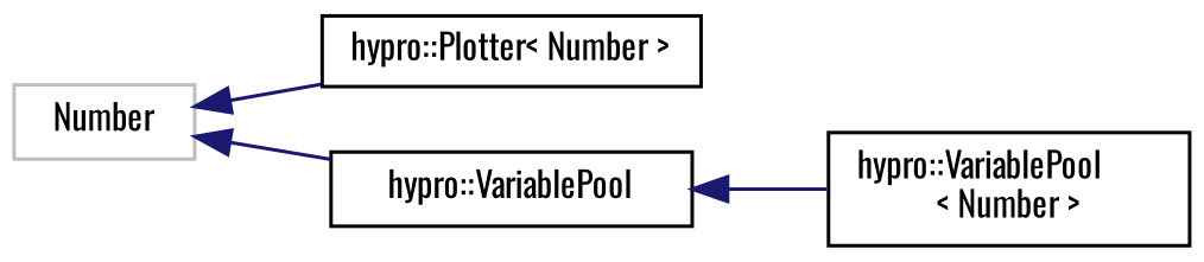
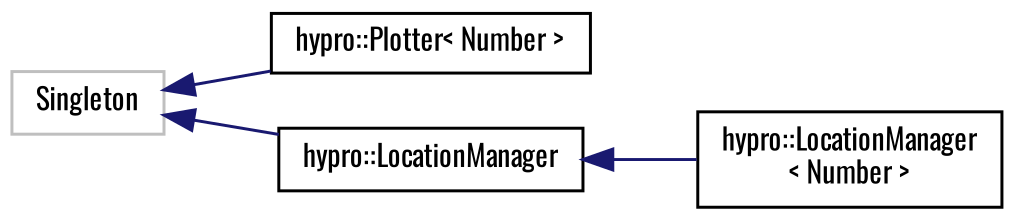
  digraph {
    fontname=Oswald
    rankdir=LR
    node [color=black fillcolor=white fontname=Oswald fontsize=10 shape=record style=filled]
    edge [color=midnightblue dir=back fontname=Oswald fontsize=10 labelfontname=Helvetica labelfontsize=10 style=solid]
-   n1 [color=grey75 height=0.2 label=Number width=0.4]
+   n1 [color=grey75 height=0.2 label=Singleton width=0.4]
    n2 [height=0.2 label="hypro::Plotter\< Number \>" width=0.4]
-   n3 [height=0.2 label="hypro::VariablePool" width=0.4]
-   n4 [height=0.2 label="hypro::VariablePool\l\< Number \>" width=0.4]
+   n3 [height=0.2 label="hypro::LocationManager" width=0.4]
+   n4 [height=0.2 label="hypro::LocationManager\l\< Number \>" width=0.4]
    n1 -> n2
    n1 -> n3
    n3 -> n4
  }
